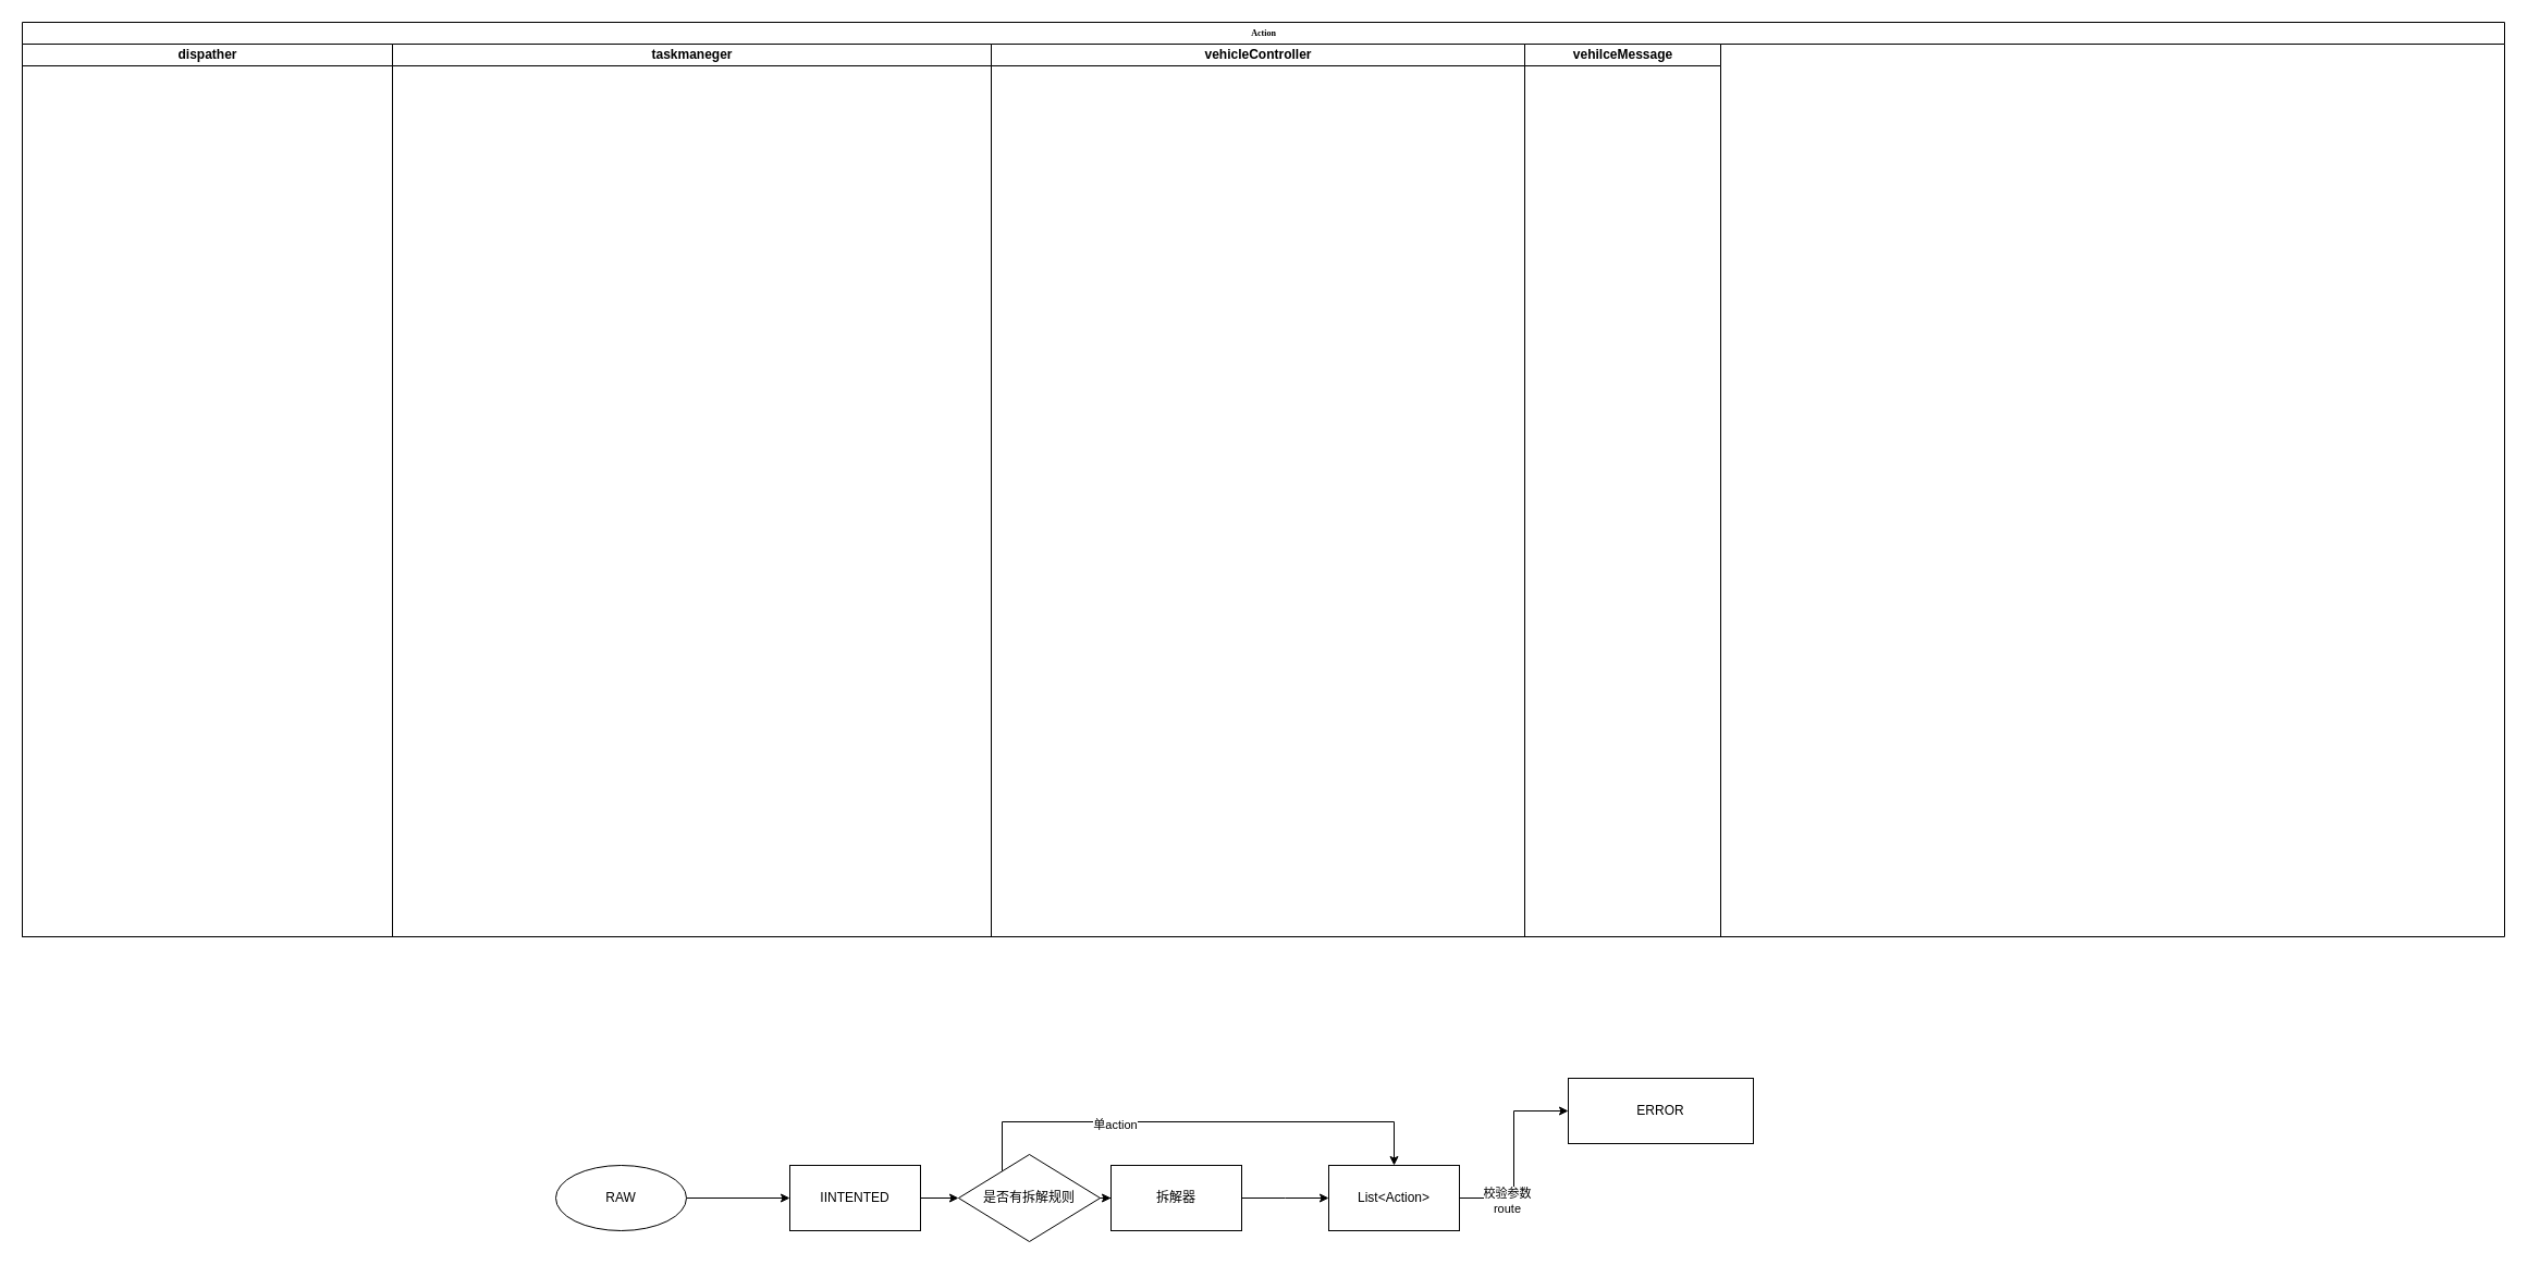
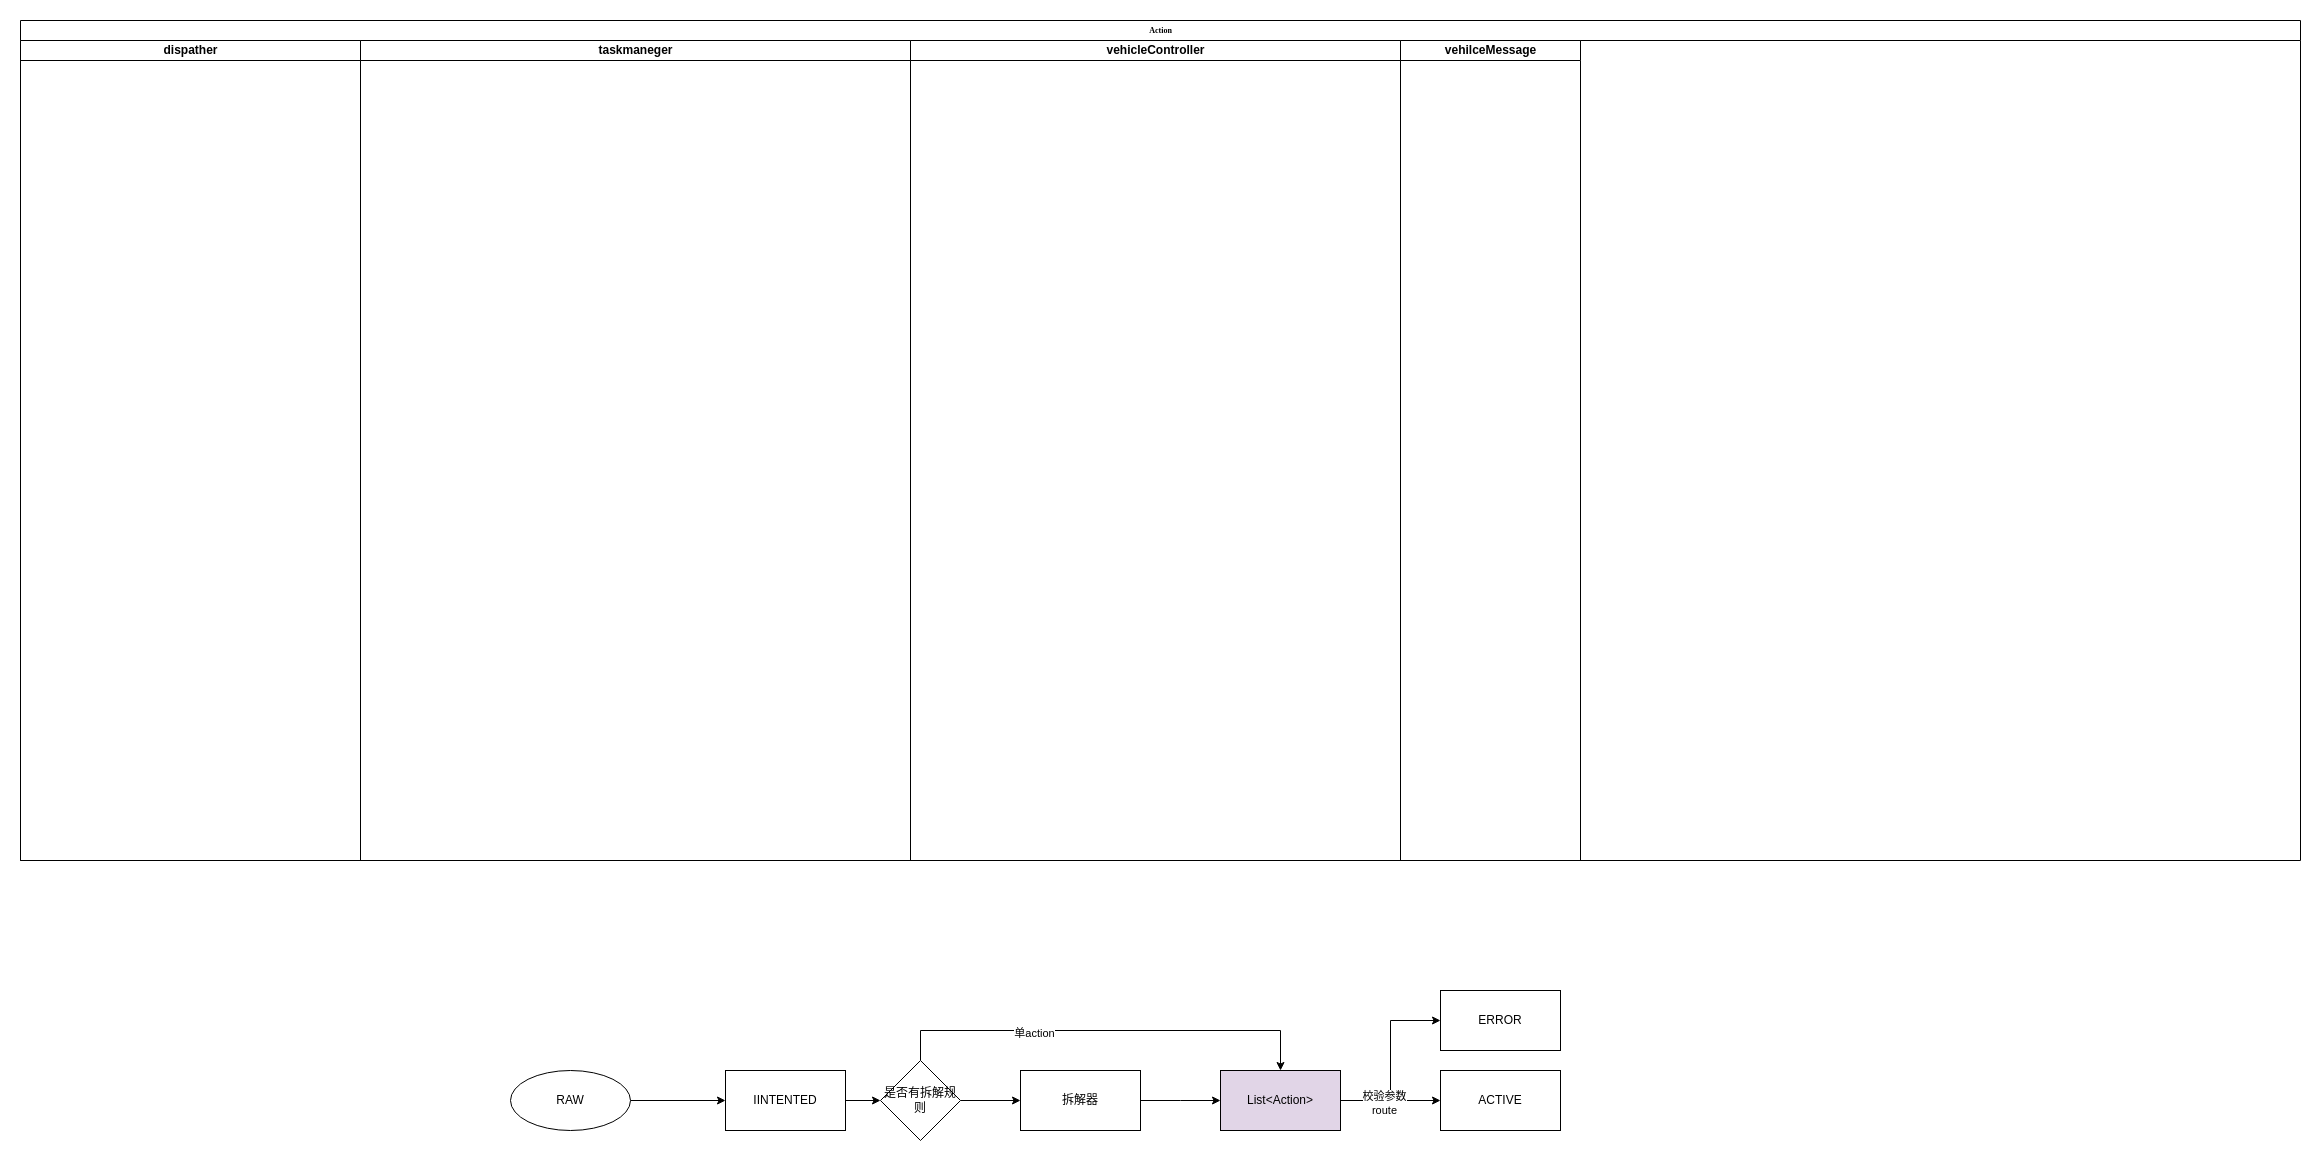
  <mxCell id="0" />
  <mxCell id="1" parent="0" />
  <mxCell id="2" value="Action" style="swimlane;html=1;childLayout=stackLayout;startSize=20;rounded=0;shadow=0;labelBackgroundColor=none;strokeWidth=1;fontFamily=Verdana;fontSize=8;align=center;" parent="1" vertex="1"><mxGeometry x="20" y="20" width="2280" height="840" as="geometry" /></mxCell>
  <mxCell id="3" value="dispather" style="swimlane;html=1;startSize=20;" parent="2" vertex="1"><mxGeometry y="20" width="340" height="820" as="geometry" /></mxCell>
  <mxCell id="4" value="taskmaneger" style="swimlane;html=1;startSize=20;" parent="2" vertex="1"><mxGeometry x="340" y="20" width="550" height="820" as="geometry" /></mxCell>
  <mxCell id="5" value="vehicleController" style="swimlane;html=1;startSize=20;" parent="2" vertex="1"><mxGeometry x="890" y="20" width="490" height="820" as="geometry" /></mxCell>
  <mxCell id="6" value="vehilceMessage" style="swimlane;html=1;startSize=20;" parent="2" vertex="1"><mxGeometry x="1380" y="20" width="180" height="820" as="geometry"><mxRectangle x="660" y="20" width="40" height="730" as="alternateBounds" /></mxGeometry></mxCell>
  <mxCell id="7" value="" style="edgeStyle=orthogonalEdgeStyle;rounded=0;orthogonalLoop=1;jettySize=auto;html=1;" edge="1" parent="1" source="8" target="10"><mxGeometry relative="1" as="geometry" /></mxCell>
  <mxCell id="8" value="RAW" style="ellipse;whiteSpace=wrap;html=1;" vertex="1" parent="1"><mxGeometry x="510" y="1070" width="120" height="60" as="geometry" /></mxCell>
  <mxCell id="9" value="" style="edgeStyle=orthogonalEdgeStyle;rounded=0;orthogonalLoop=1;jettySize=auto;html=1;" edge="1" parent="1" source="10" target="16"><mxGeometry relative="1" as="geometry" /></mxCell>
  <mxCell id="10" value="IINTENTED" style="whiteSpace=wrap;html=1;" vertex="1" parent="1"><mxGeometry x="725" y="1070" width="120" height="60" as="geometry" /></mxCell>
- <mxCell id="12" value="ERROR" style="whiteSpace=wrap;html=1;" vertex="1" parent="1"><mxGeometry x="1440" y="990" width="170" height="60" as="geometry" /></mxCell>
+ <mxCell id="11" value="ACTIVE" style="whiteSpace=wrap;html=1;" vertex="1" parent="1"><mxGeometry x="1440" y="1070" width="120" height="60" as="geometry" /></mxCell>
+ <mxCell id="12" value="ERROR" style="whiteSpace=wrap;html=1;" vertex="1" parent="1"><mxGeometry x="1440" y="990" width="120" height="60" as="geometry" /></mxCell>
  <mxCell id="13" value="" style="edgeStyle=orthogonalEdgeStyle;rounded=0;orthogonalLoop=1;jettySize=auto;html=1;" edge="1" parent="1" source="16" target="18"><mxGeometry relative="1" as="geometry" /></mxCell>
  <mxCell id="14" value="" style="edgeStyle=orthogonalEdgeStyle;rounded=0;orthogonalLoop=1;jettySize=auto;html=1;" edge="1" parent="1" source="16" target="23"><mxGeometry relative="1" as="geometry"><Array as="points"><mxPoint x="920" y="1030" /><mxPoint x="1280" y="1030" /></Array></mxGeometry></mxCell>
  <mxCell id="15" value="单action" style="edgeLabel;html=1;align=center;verticalAlign=middle;resizable=0;points=[];" vertex="1" connectable="0" parent="14"><mxGeometry x="-0.333" y="-2" relative="1" as="geometry"><mxPoint as="offset" /></mxGeometry></mxCell>
- <mxCell id="16" value="是否有拆解规则" style="rhombus;whiteSpace=wrap;html=1;" vertex="1" parent="1"><mxGeometry x="880" y="1060" width="130" height="80" as="geometry" /></mxCell>
+ <mxCell id="16" value="是否有拆解规则" style="rhombus;whiteSpace=wrap;html=1;" vertex="1" parent="1"><mxGeometry x="880" y="1060" width="80" height="80" as="geometry" /></mxCell>
  <mxCell id="17" value="" style="edgeStyle=orthogonalEdgeStyle;rounded=0;orthogonalLoop=1;jettySize=auto;html=1;" edge="1" parent="1" source="18" target="19"><mxGeometry relative="1" as="geometry"><Array as="points"><mxPoint x="1180" y="1100" /><mxPoint x="1180" y="1100" /></Array></mxGeometry></mxCell>
  <mxCell id="18" value="拆解器" style="whiteSpace=wrap;html=1;" vertex="1" parent="1"><mxGeometry x="1020" y="1070" width="120" height="60" as="geometry" /></mxCell>
  <mxCell id="19" value="" style="whiteSpace=wrap;html=1;" vertex="1" parent="1"><mxGeometry x="1220" y="1070" width="120" height="60" as="geometry" /></mxCell>
+ <mxCell id="20" value="" style="edgeStyle=orthogonalEdgeStyle;rounded=0;orthogonalLoop=1;jettySize=auto;html=1;" edge="1" parent="1" source="23" target="11"><mxGeometry relative="1" as="geometry" /></mxCell>
  <mxCell id="21" style="edgeStyle=orthogonalEdgeStyle;rounded=0;orthogonalLoop=1;jettySize=auto;html=1;entryX=0;entryY=0.5;entryDx=0;entryDy=0;" edge="1" parent="1" source="23" target="12"><mxGeometry relative="1" as="geometry" /></mxCell>
  <mxCell id="22" value="校验参数&lt;br&gt;route" style="edgeLabel;html=1;align=center;verticalAlign=middle;resizable=0;points=[];" vertex="1" connectable="0" parent="21"><mxGeometry x="-0.522" y="-2" relative="1" as="geometry"><mxPoint as="offset" /></mxGeometry></mxCell>
- <mxCell id="23" value="List&amp;lt;Action&amp;gt;" style="whiteSpace=wrap;html=1;" vertex="1" parent="1"><mxGeometry x="1220" y="1070" width="120" height="60" as="geometry" /></mxCell>
+ <mxCell id="23" value="List&amp;lt;Action&amp;gt;" style="whiteSpace=wrap;html=1;fillColor=#e1d5e7;" vertex="1" parent="1"><mxGeometry x="1220" y="1070" width="120" height="60" as="geometry" /></mxCell>
